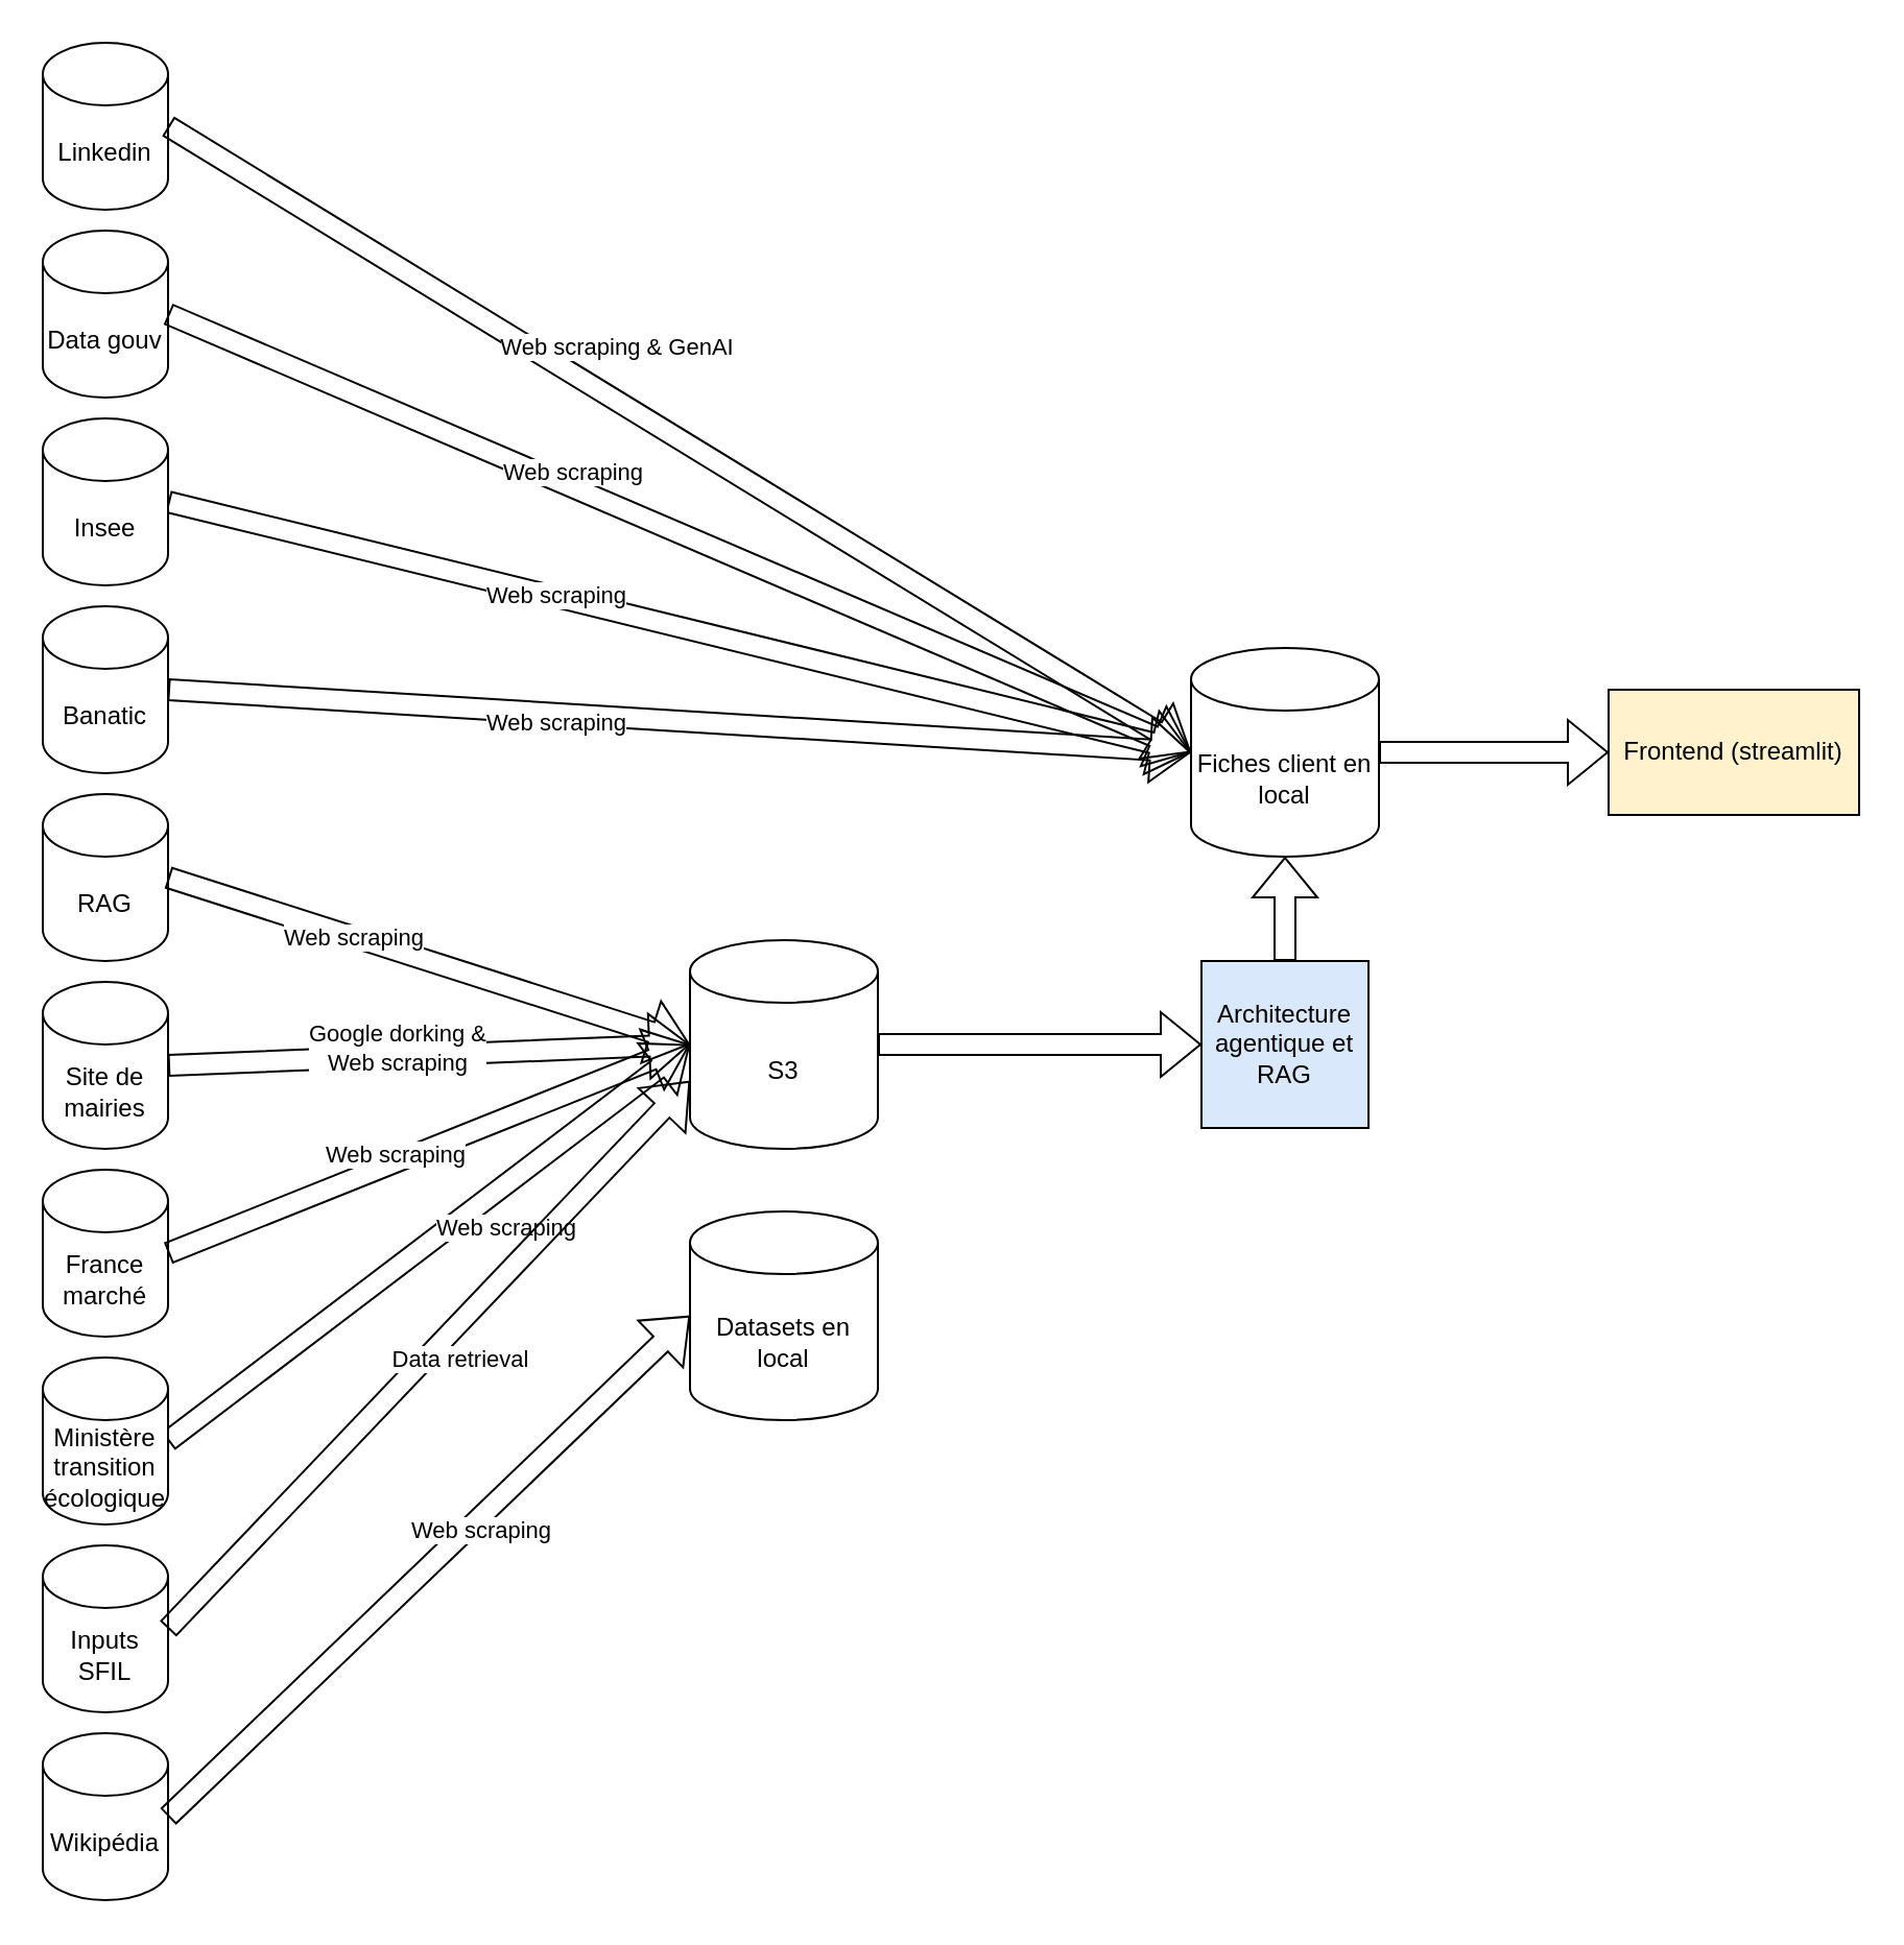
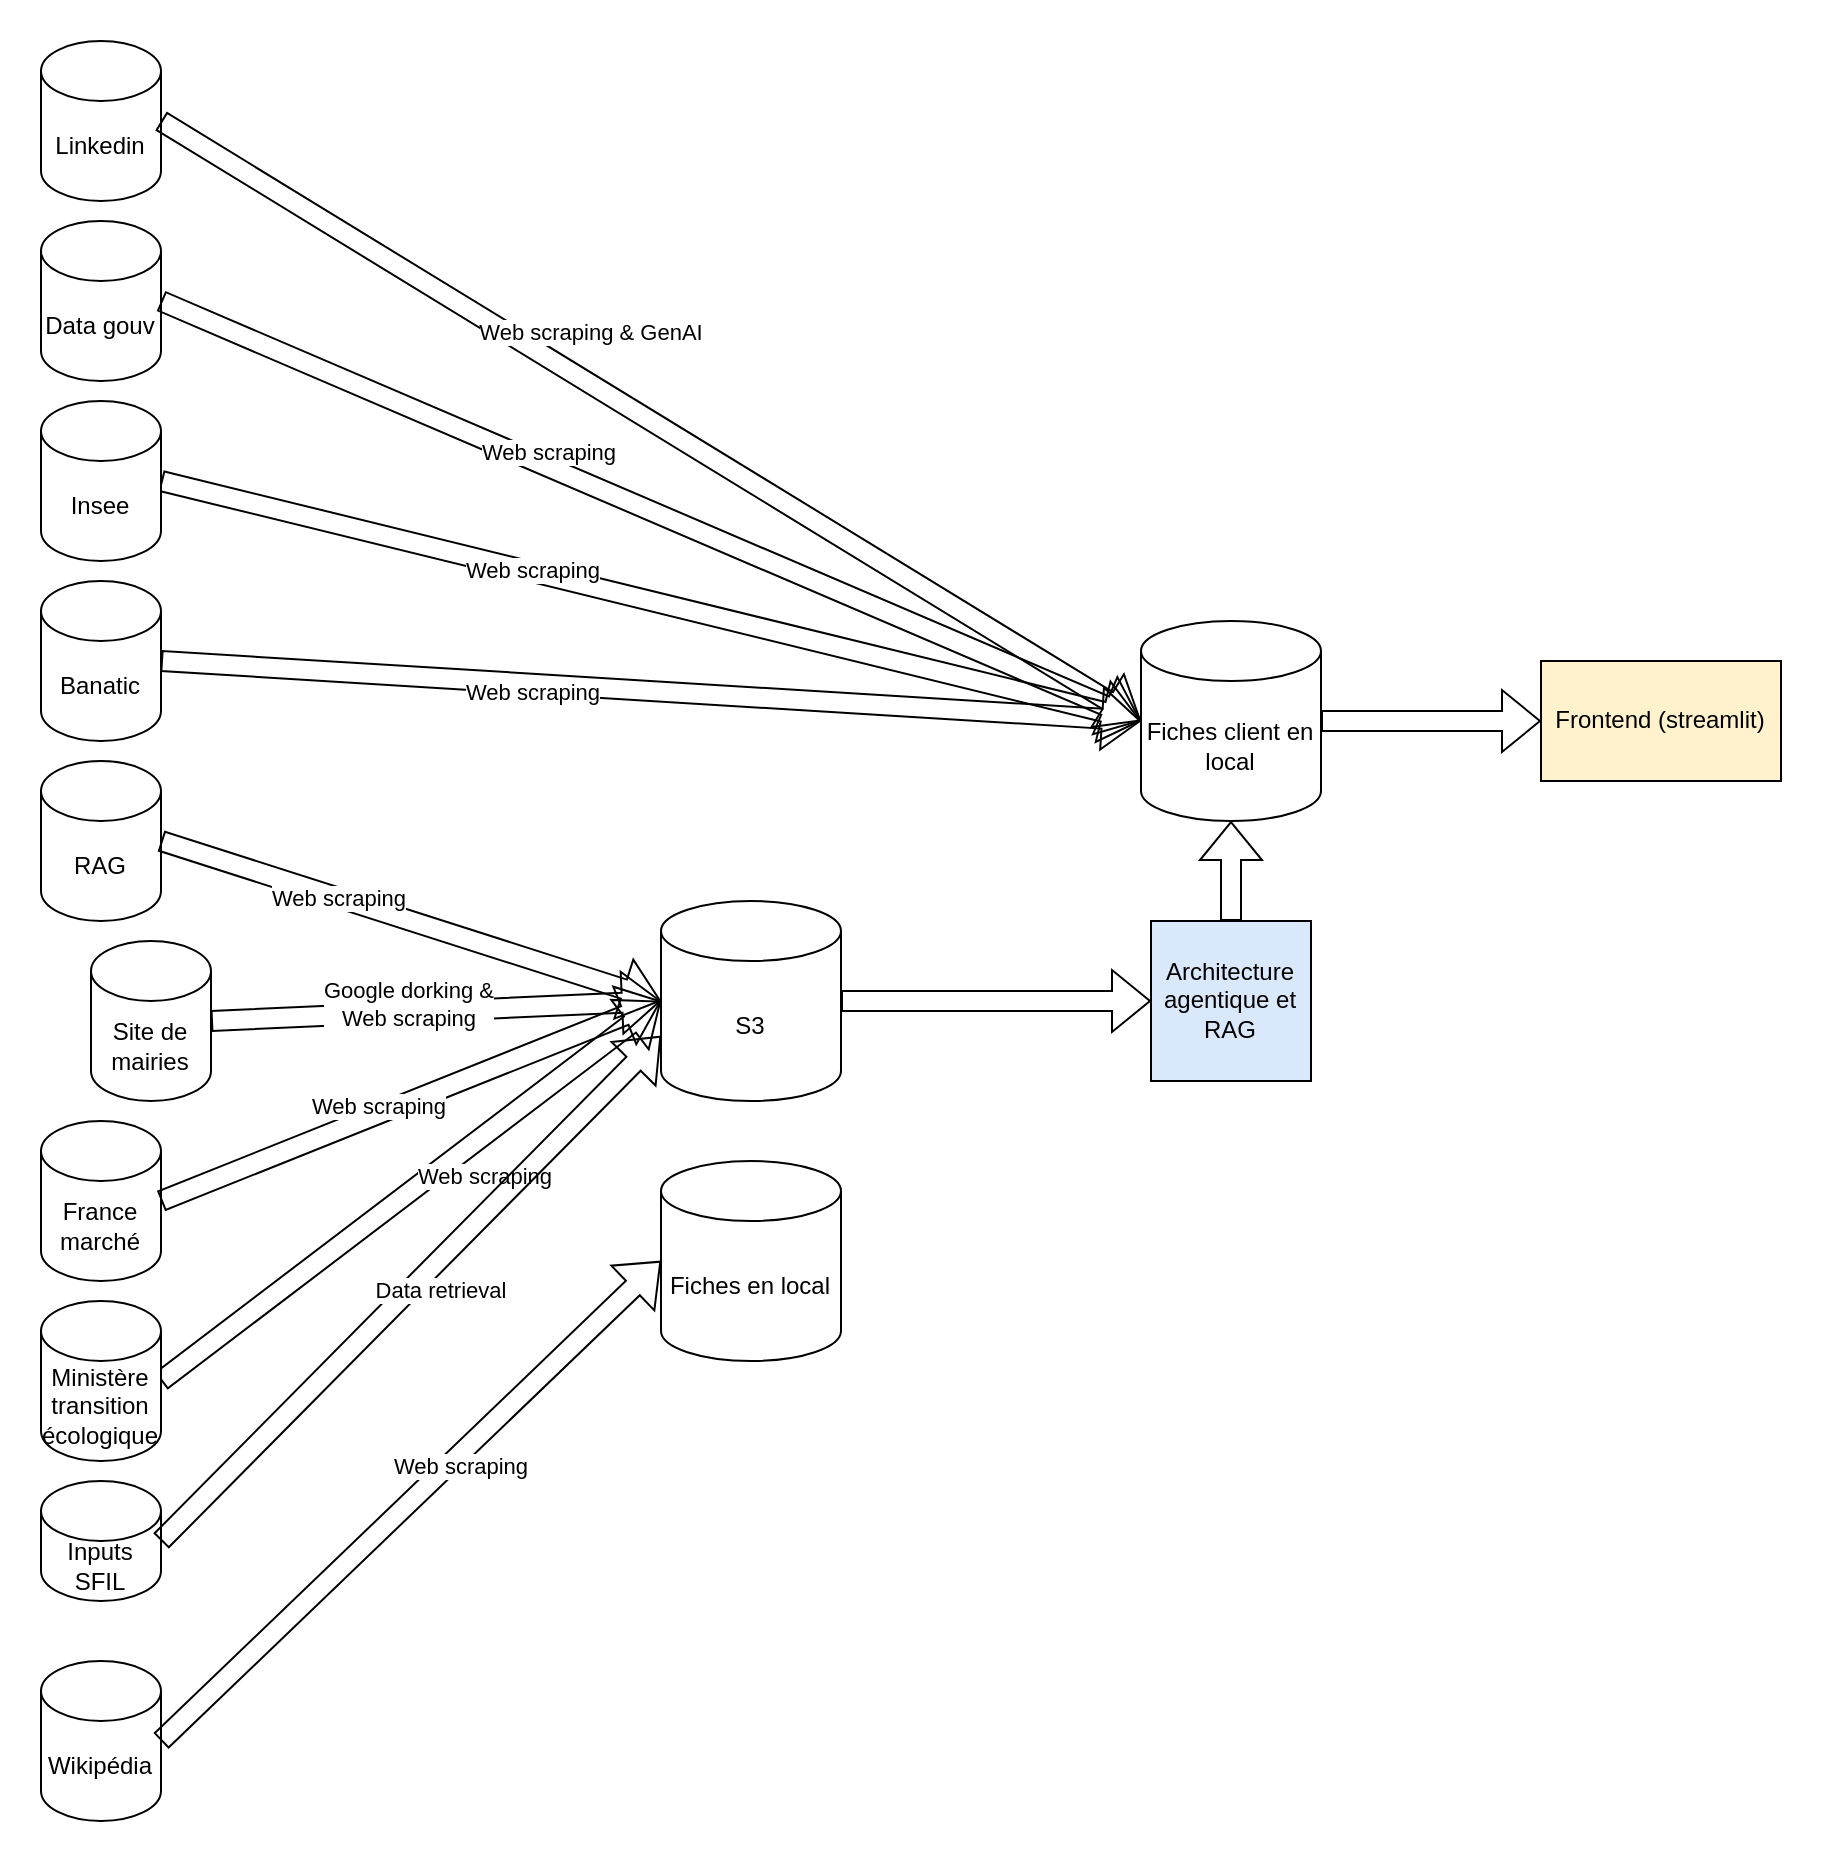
  <mxCell id="0" />
  <mxCell id="1" parent="0" />
  <mxCell id="2" value="" style="shape=flexArrow;endArrow=classic;html=1;rounded=0;exitX=1;exitY=0.5;exitDx=0;exitDy=0;exitPerimeter=0;entryX=0;entryY=0.5;entryDx=0;entryDy=0;entryPerimeter=0;" edge="1" parent="1" source="10" target="16"><mxGeometry width="50" height="50" relative="1" as="geometry"><mxPoint x="90" y="700" as="sourcePoint" /><mxPoint x="340" y="400" as="targetPoint" /></mxGeometry></mxCell>
  <mxCell id="3" value="Web scraping" style="edgeLabel;html=1;align=center;verticalAlign=middle;resizable=0;points=[];" vertex="1" connectable="0" parent="2"><mxGeometry x="-0.124" y="4" relative="1" as="geometry"><mxPoint x="-29" y="6" as="offset" /></mxGeometry></mxCell>
  <mxCell id="4" value="" style="shape=flexArrow;endArrow=classic;html=1;rounded=0;exitX=1;exitY=0.5;exitDx=0;exitDy=0;exitPerimeter=0;entryX=0;entryY=0.5;entryDx=0;entryDy=0;entryPerimeter=0;" edge="1" parent="1" source="9" target="16"><mxGeometry width="50" height="50" relative="1" as="geometry"><mxPoint x="90" y="790" as="sourcePoint" /><mxPoint x="340" y="658" as="targetPoint" /></mxGeometry></mxCell>
  <mxCell id="5" value="Web scraping" style="edgeLabel;html=1;align=center;verticalAlign=middle;resizable=0;points=[];" vertex="1" connectable="0" parent="4"><mxGeometry x="-0.124" y="4" relative="1" as="geometry"><mxPoint x="-30" y="-4" as="offset" /></mxGeometry></mxCell>
  <mxCell id="6" value="Linkedin" style="shape=cylinder3;whiteSpace=wrap;html=1;boundedLbl=1;backgroundOutline=1;size=15;" vertex="1" parent="1"><mxGeometry x="20" y="20" width="60" height="80" as="geometry" /></mxCell>
  <mxCell id="7" value="Data gouv" style="shape=cylinder3;whiteSpace=wrap;html=1;boundedLbl=1;backgroundOutline=1;size=15;" vertex="1" parent="1"><mxGeometry x="20" y="110" width="60" height="80" as="geometry" /></mxCell>
  <mxCell id="8" value="RAG" style="shape=cylinder3;whiteSpace=wrap;html=1;boundedLbl=1;backgroundOutline=1;size=15;" vertex="1" parent="1"><mxGeometry x="20" y="380" width="60" height="80" as="geometry" /></mxCell>
  <mxCell id="9" value="Insee" style="shape=cylinder3;whiteSpace=wrap;html=1;boundedLbl=1;backgroundOutline=1;size=15;" vertex="1" parent="1"><mxGeometry x="20" y="200" width="60" height="80" as="geometry" /></mxCell>
  <mxCell id="10" value="Banatic" style="shape=cylinder3;whiteSpace=wrap;html=1;boundedLbl=1;backgroundOutline=1;size=15;" vertex="1" parent="1"><mxGeometry x="20" y="290" width="60" height="80" as="geometry" /></mxCell>
  <mxCell id="11" value="France marché" style="shape=cylinder3;whiteSpace=wrap;html=1;boundedLbl=1;backgroundOutline=1;size=15;" vertex="1" parent="1"><mxGeometry x="20" y="560" width="60" height="80" as="geometry" /></mxCell>
- <mxCell id="12" value="Site de mairies" style="shape=cylinder3;whiteSpace=wrap;html=1;boundedLbl=1;backgroundOutline=1;size=15;" vertex="1" parent="1"><mxGeometry x="20" y="470" width="60" height="80" as="geometry" /></mxCell>
+ <mxCell id="12" value="Site de mairies" style="shape=cylinder3;whiteSpace=wrap;html=1;boundedLbl=1;backgroundOutline=1;size=15;" vertex="1" parent="1"><mxGeometry x="45" y="470" width="60" height="80" as="geometry" /></mxCell>
  <mxCell id="13" value="" style="shape=flexArrow;endArrow=classic;html=1;rounded=0;exitX=1;exitY=0.5;exitDx=0;exitDy=0;exitPerimeter=0;entryX=0;entryY=0.5;entryDx=0;entryDy=0;entryPerimeter=0;" edge="1" parent="1" source="17" target="15"><mxGeometry width="50" height="50" relative="1" as="geometry"><mxPoint x="360" y="290" as="sourcePoint" /><mxPoint x="410" y="240" as="targetPoint" /></mxGeometry></mxCell>
  <mxCell id="14" value="Web scraping" style="edgeLabel;html=1;align=center;verticalAlign=middle;resizable=0;points=[];" vertex="1" connectable="0" parent="13"><mxGeometry x="-0.124" y="4" relative="1" as="geometry"><mxPoint x="54" y="-16" as="offset" /></mxGeometry></mxCell>
  <mxCell id="15" value="S3" style="shape=cylinder3;whiteSpace=wrap;html=1;boundedLbl=1;backgroundOutline=1;size=15;" vertex="1" parent="1"><mxGeometry x="330" y="450" width="90" height="100" as="geometry" /></mxCell>
  <mxCell id="16" value="Fiches client en local" style="shape=cylinder3;whiteSpace=wrap;html=1;boundedLbl=1;backgroundOutline=1;size=15;" vertex="1" parent="1"><mxGeometry x="570" y="310" width="90" height="100" as="geometry" /></mxCell>
  <mxCell id="17" value="Ministère transition écologique" style="shape=cylinder3;whiteSpace=wrap;html=1;boundedLbl=1;backgroundOutline=1;size=15;" vertex="1" parent="1"><mxGeometry x="20" y="650" width="60" height="80" as="geometry" /></mxCell>
  <mxCell id="18" value="Wikipédia" style="shape=cylinder3;whiteSpace=wrap;html=1;boundedLbl=1;backgroundOutline=1;size=15;" vertex="1" parent="1"><mxGeometry x="20" y="830" width="60" height="80" as="geometry" /></mxCell>
  <mxCell id="19" value="" style="shape=flexArrow;endArrow=classic;html=1;rounded=0;exitX=1;exitY=0.5;exitDx=0;exitDy=0;exitPerimeter=0;entryX=0;entryY=0.5;entryDx=0;entryDy=0;entryPerimeter=0;" edge="1" parent="1" source="12" target="15"><mxGeometry width="50" height="50" relative="1" as="geometry"><mxPoint x="90" y="700" as="sourcePoint" /><mxPoint x="340" y="400" as="targetPoint" /></mxGeometry></mxCell>
  <mxCell id="20" value="Google dorking &amp;amp;&lt;div&gt;Web scraping&lt;/div&gt;" style="edgeLabel;html=1;align=center;verticalAlign=middle;resizable=0;points=[];" vertex="1" connectable="0" parent="19"><mxGeometry x="-0.124" y="4" relative="1" as="geometry"><mxPoint as="offset" /></mxGeometry></mxCell>
  <mxCell id="21" value="" style="shape=flexArrow;endArrow=classic;html=1;rounded=0;exitX=1;exitY=0.5;exitDx=0;exitDy=0;exitPerimeter=0;entryX=0;entryY=0.5;entryDx=0;entryDy=0;entryPerimeter=0;" edge="1" parent="1" source="18" target="23"><mxGeometry width="50" height="50" relative="1" as="geometry"><mxPoint x="90" y="610" as="sourcePoint" /><mxPoint x="320" y="620" as="targetPoint" /></mxGeometry></mxCell>
  <mxCell id="22" value="Web scraping" style="edgeLabel;html=1;align=center;verticalAlign=middle;resizable=0;points=[];" vertex="1" connectable="0" parent="21"><mxGeometry x="-0.124" y="4" relative="1" as="geometry"><mxPoint x="43" y="-29" as="offset" /></mxGeometry></mxCell>
- <mxCell id="23" value="Datasets en local" style="shape=cylinder3;whiteSpace=wrap;html=1;boundedLbl=1;backgroundOutline=1;size=15;" vertex="1" parent="1"><mxGeometry x="330" y="580" width="90" height="100" as="geometry" /></mxCell>
+ <mxCell id="23" value="Fiches en local" style="shape=cylinder3;whiteSpace=wrap;html=1;boundedLbl=1;backgroundOutline=1;size=15;" vertex="1" parent="1"><mxGeometry x="330" y="580" width="90" height="100" as="geometry" /></mxCell>
  <mxCell id="24" value="" style="shape=flexArrow;endArrow=classic;html=1;rounded=0;exitX=1;exitY=0.5;exitDx=0;exitDy=0;exitPerimeter=0;" edge="1" parent="1" source="11"><mxGeometry width="50" height="50" relative="1" as="geometry"><mxPoint x="90" y="520" as="sourcePoint" /><mxPoint x="330" y="500" as="targetPoint" /></mxGeometry></mxCell>
  <mxCell id="25" value="&lt;span style=&quot;background-color: light-dark(#ffffff, var(--ge-dark-color, #121212)); color: light-dark(rgb(0, 0, 0), rgb(255, 255, 255));&quot;&gt;Web scraping&lt;/span&gt;" style="edgeLabel;html=1;align=center;verticalAlign=middle;resizable=0;points=[];" vertex="1" connectable="0" parent="24"><mxGeometry x="-0.124" y="4" relative="1" as="geometry"><mxPoint as="offset" /></mxGeometry></mxCell>
  <mxCell id="26" value="" style="shape=flexArrow;endArrow=classic;html=1;rounded=0;exitX=1;exitY=0.5;exitDx=0;exitDy=0;exitPerimeter=0;entryX=0;entryY=0.5;entryDx=0;entryDy=0;entryPerimeter=0;" edge="1" parent="1" source="6" target="16"><mxGeometry width="50" height="50" relative="1" as="geometry"><mxPoint x="140" y="220" as="sourcePoint" /><mxPoint x="390" y="210" as="targetPoint" /></mxGeometry></mxCell>
  <mxCell id="27" value="Web scraping &amp;amp; GenAI" style="edgeLabel;html=1;align=center;verticalAlign=middle;resizable=0;points=[];" vertex="1" connectable="0" parent="26"><mxGeometry x="-0.124" y="4" relative="1" as="geometry"><mxPoint x="-3" y="-23" as="offset" /></mxGeometry></mxCell>
  <mxCell id="28" value="" style="shape=flexArrow;endArrow=classic;html=1;rounded=0;exitX=1;exitY=0.5;exitDx=0;exitDy=0;exitPerimeter=0;entryX=0;entryY=0.5;entryDx=0;entryDy=0;entryPerimeter=0;" edge="1" parent="1" source="7" target="16"><mxGeometry width="50" height="50" relative="1" as="geometry"><mxPoint x="80" y="140" as="sourcePoint" /><mxPoint x="330" y="450" as="targetPoint" /></mxGeometry></mxCell>
  <mxCell id="29" value="Web scraping" style="edgeLabel;html=1;align=center;verticalAlign=middle;resizable=0;points=[];" vertex="1" connectable="0" parent="28"><mxGeometry x="-0.124" y="4" relative="1" as="geometry"><mxPoint x="-22" y="-13" as="offset" /></mxGeometry></mxCell>
  <mxCell id="30" value="" style="shape=flexArrow;endArrow=classic;html=1;rounded=0;exitX=1;exitY=0.5;exitDx=0;exitDy=0;exitPerimeter=0;entryX=0;entryY=0.5;entryDx=0;entryDy=0;entryPerimeter=0;" edge="1" parent="1" source="8" target="15"><mxGeometry width="50" height="50" relative="1" as="geometry"><mxPoint x="100" y="80" as="sourcePoint" /><mxPoint x="350" y="390" as="targetPoint" /></mxGeometry></mxCell>
  <mxCell id="31" value="Web scraping" style="edgeLabel;html=1;align=center;verticalAlign=middle;resizable=0;points=[];" vertex="1" connectable="0" parent="30"><mxGeometry x="-0.124" y="4" relative="1" as="geometry"><mxPoint x="-22" y="-3" as="offset" /></mxGeometry></mxCell>
  <mxCell id="32" value="" style="shape=flexArrow;endArrow=classic;html=1;rounded=0;exitX=1;exitY=0.5;exitDx=0;exitDy=0;exitPerimeter=0;entryX=0;entryY=0.5;entryDx=0;entryDy=0;" edge="1" parent="1" source="15" target="33"><mxGeometry width="50" height="50" relative="1" as="geometry"><mxPoint x="430" y="509.5" as="sourcePoint" /><mxPoint x="650" y="500" as="targetPoint" /></mxGeometry></mxCell>
  <mxCell id="33" value="Architecture agentique et RAG" style="whiteSpace=wrap;html=1;aspect=fixed;fillColor=#dae8fc;" vertex="1" parent="1"><mxGeometry x="575" y="460" width="80" height="80" as="geometry" /></mxCell>
  <mxCell id="34" value="" style="shape=flexArrow;endArrow=classic;html=1;rounded=0;exitX=0.5;exitY=0;exitDx=0;exitDy=0;entryX=0.5;entryY=1;entryDx=0;entryDy=0;entryPerimeter=0;" edge="1" parent="1" source="33" target="16"><mxGeometry width="50" height="50" relative="1" as="geometry"><mxPoint x="430" y="510" as="sourcePoint" /><mxPoint x="510" y="510" as="targetPoint" /></mxGeometry></mxCell>
  <mxCell id="35" value="Frontend (streamlit)" style="rounded=0;whiteSpace=wrap;html=1;fillColor=#fff2cc;" vertex="1" parent="1"><mxGeometry x="770" y="330" width="120" height="60" as="geometry" /></mxCell>
  <mxCell id="36" value="" style="shape=flexArrow;endArrow=classic;html=1;rounded=0;exitX=1;exitY=0.5;exitDx=0;exitDy=0;entryX=0;entryY=0.5;entryDx=0;entryDy=0;exitPerimeter=0;" edge="1" parent="1" source="16" target="35"><mxGeometry width="50" height="50" relative="1" as="geometry"><mxPoint x="625" y="470" as="sourcePoint" /><mxPoint x="625" y="420" as="targetPoint" /></mxGeometry></mxCell>
- <mxCell id="37" value="Inputs SFIL" style="shape=cylinder3;whiteSpace=wrap;html=1;boundedLbl=1;backgroundOutline=1;size=15;" vertex="1" parent="1"><mxGeometry x="20" y="740" width="60" height="80" as="geometry" /></mxCell>
+ <mxCell id="37" value="Inputs SFIL" style="shape=cylinder3;whiteSpace=wrap;html=1;boundedLbl=1;backgroundOutline=1;size=15;" vertex="1" parent="1"><mxGeometry x="20" y="740" width="60" height="60" as="geometry" /></mxCell>
  <mxCell id="38" value="" style="shape=flexArrow;endArrow=classic;html=1;rounded=0;exitX=1;exitY=0.5;exitDx=0;exitDy=0;exitPerimeter=0;entryX=0;entryY=0;entryDx=0;entryDy=67.5;entryPerimeter=0;" edge="1" parent="1" source="37" target="15"><mxGeometry width="50" height="50" relative="1" as="geometry"><mxPoint x="90" y="700" as="sourcePoint" /><mxPoint x="340" y="510" as="targetPoint" /></mxGeometry></mxCell>
  <mxCell id="39" value="Data retrieval" style="edgeLabel;html=1;align=center;verticalAlign=middle;resizable=0;points=[];" vertex="1" connectable="0" parent="38"><mxGeometry x="-0.124" y="4" relative="1" as="geometry"><mxPoint x="33" y="-12" as="offset" /></mxGeometry></mxCell>
